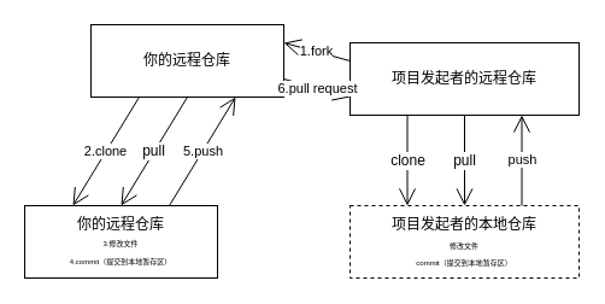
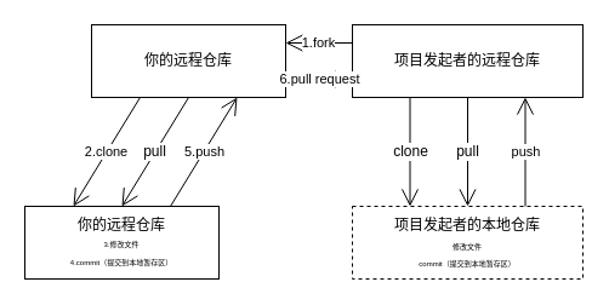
  <mxCell id="0" />
  <mxCell id="1" parent="0" />
  <mxCell id="2" value="你的远程仓库" style="rounded=0;whiteSpace=wrap;html=1;" vertex="1" parent="1"><mxGeometry x="75" y="20" width="160" height="60" as="geometry" /></mxCell>
- <mxCell id="3" value="项目发起者的远程仓库" style="whiteSpace=wrap;html=1;" vertex="1" parent="1"><mxGeometry x="290" y="35" width="190" height="60" as="geometry" /></mxCell>
+ <mxCell id="3" value="项目发起者的远程仓库" style="whiteSpace=wrap;html=1;" vertex="1" parent="1"><mxGeometry x="290" y="20" width="190" height="60" as="geometry" /></mxCell>
  <mxCell id="4" value="你的远程仓库&lt;br&gt;&lt;font style=&quot;font-size: 6px;&quot;&gt;3.修改文件&lt;br&gt;4.commit（提交到本地暂存区）&lt;br&gt;&lt;/font&gt;" style="whiteSpace=wrap;html=1;" vertex="1" parent="1"><mxGeometry x="20" y="170" width="160" height="60" as="geometry" /></mxCell>
  <mxCell id="5" value="1.fork" style="endArrow=open;endFill=1;endSize=12;html=1;rounded=0;entryX=1;entryY=0.25;entryDx=0;entryDy=0;exitX=0;exitY=0.25;exitDx=0;exitDy=0;" edge="1" parent="1" source="3" target="2"><mxGeometry width="160" relative="1" as="geometry"><mxPoint x="210" y="40" as="sourcePoint" /><mxPoint x="370" y="40" as="targetPoint" /></mxGeometry></mxCell>
  <mxCell id="6" value="6.pull request" style="endArrow=open;endFill=1;endSize=12;html=1;rounded=0;exitX=1;exitY=0.75;exitDx=0;exitDy=0;entryX=0;entryY=0.75;entryDx=0;entryDy=0;" edge="1" parent="1" source="2" target="3"><mxGeometry width="160" relative="1" as="geometry"><mxPoint x="230" y="40" as="sourcePoint" /><mxPoint x="390" y="40" as="targetPoint" /></mxGeometry></mxCell>
  <mxCell id="7" value="2.clone" style="endArrow=open;endFill=1;endSize=12;html=1;rounded=0;exitX=0.25;exitY=1;exitDx=0;exitDy=0;entryX=0.25;entryY=0;entryDx=0;entryDy=0;" edge="1" parent="1" source="2" target="4"><mxGeometry width="160" relative="1" as="geometry"><mxPoint x="100" y="100" as="sourcePoint" /><mxPoint x="260" y="100" as="targetPoint" /></mxGeometry></mxCell>
  <mxCell id="8" value="5.push" style="endArrow=open;endFill=1;endSize=12;html=1;rounded=0;entryX=0.75;entryY=1;entryDx=0;entryDy=0;exitX=0.75;exitY=0;exitDx=0;exitDy=0;" edge="1" parent="1" source="4" target="2"><mxGeometry width="160" relative="1" as="geometry"><mxPoint x="60" y="110" as="sourcePoint" /><mxPoint x="220" y="110" as="targetPoint" /></mxGeometry></mxCell>
  <mxCell id="9" value="&lt;font style=&quot;font-size: 12px;&quot;&gt;pull&lt;/font&gt;" style="endArrow=open;endFill=1;endSize=12;html=1;rounded=0;fontSize=6;exitX=0.5;exitY=1;exitDx=0;exitDy=0;entryX=0.5;entryY=0;entryDx=0;entryDy=0;" edge="1" parent="1" source="2" target="4"><mxGeometry width="160" relative="1" as="geometry"><mxPoint x="210" y="100" as="sourcePoint" /><mxPoint x="370" y="100" as="targetPoint" /></mxGeometry></mxCell>
  <mxCell id="10" value="&lt;font style=&quot;&quot;&gt;&lt;span style=&quot;font-size: 12px;&quot;&gt;项目发起者的本地仓库&lt;br&gt;&lt;/span&gt;&lt;br&gt;修改文件&lt;br&gt;&lt;br&gt;commit（提交到本地暂存区）&lt;br&gt;&lt;/font&gt;" style="whiteSpace=wrap;html=1;fontSize=6;dashed=1;" vertex="1" parent="1"><mxGeometry x="290" y="170" width="190" height="60" as="geometry" /></mxCell>
  <mxCell id="11" value="clone" style="endArrow=open;endFill=1;endSize=12;html=1;rounded=0;fontSize=12;exitX=0.25;exitY=1;exitDx=0;exitDy=0;entryX=0.25;entryY=0;entryDx=0;entryDy=0;" edge="1" parent="1" source="3" target="10"><mxGeometry width="160" relative="1" as="geometry"><mxPoint x="250" y="140" as="sourcePoint" /><mxPoint x="410" y="140" as="targetPoint" /></mxGeometry></mxCell>
  <mxCell id="12" value="&lt;font style=&quot;font-size: 12px;&quot;&gt;pull&lt;/font&gt;" style="endArrow=open;endFill=1;endSize=12;html=1;rounded=0;fontSize=6;exitX=0.5;exitY=1;exitDx=0;exitDy=0;entryX=0.5;entryY=0;entryDx=0;entryDy=0;" edge="1" parent="1" source="3" target="10"><mxGeometry width="160" relative="1" as="geometry"><mxPoint x="440" y="80" as="sourcePoint" /><mxPoint x="440" y="170" as="targetPoint" /></mxGeometry></mxCell>
  <mxCell id="13" value="push" style="endArrow=open;endFill=1;endSize=12;html=1;rounded=0;entryX=0.75;entryY=1;entryDx=0;entryDy=0;exitX=0.75;exitY=0;exitDx=0;exitDy=0;" edge="1" parent="1" source="10" target="3"><mxGeometry width="160" relative="1" as="geometry"><mxPoint x="450" y="170" as="sourcePoint" /><mxPoint x="450" y="80" as="targetPoint" /></mxGeometry></mxCell>
